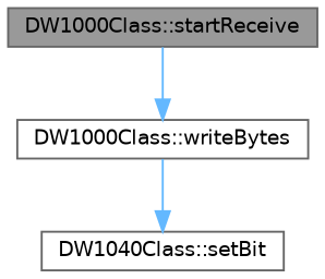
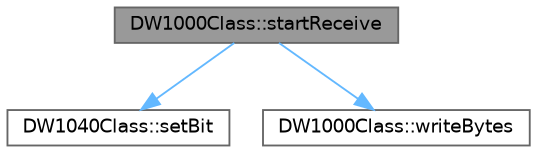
  digraph {
    rankdir=TB
    node [color=grey40 fillcolor=white fontname=Helvetica fontsize=10 shape=box style=filled]
    edge [color=steelblue1 fontname=Helvetica fontsize=10 labelfontname=Helvetica labelfontsize=10 style=solid]
    n1 [color=gray40 fillcolor=grey60 fontcolor=black height=0.2 label="DW1000Class::startReceive" width=0.4]
    n2 [height=0.2 label="DW1040Class::setBit" width=0.4]
    n3 [height=0.2 label="DW1000Class::writeBytes" width=0.4]
-   n3 -> n2
+   n1 -> n2
    n1 -> n3
  }
